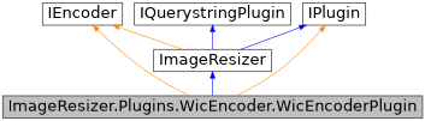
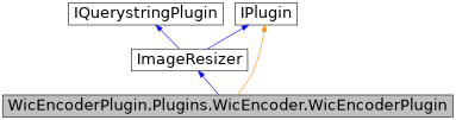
  digraph {
    node [color=black fillcolor=white fontname=Helvetica fontsize=24 shape=record style=filled]
    edge [color=blue dir=back fontname=Helvetica fontsize=24 labelfontname=Helvetica labelfontsize=24 style=solid]
-   n1 [fillcolor=grey75 fontcolor=black height=0.2 label="ImageResizer.Plugins.WicEncoder.WicEncoderPlugin" width=0.4]
+   n1 [fillcolor=grey75 fontcolor=black height=0.2 label="WicEncoderPlugin.Plugins.WicEncoder.WicEncoderPlugin" width=0.4]
    n2 [height=0.2 label=ImageResizer width=0.4]
-   n3 [height=0.2 label=IEncoder width=0.4]
    n4 [height=0.2 label=IQuerystringPlugin width=0.4]
    n5 [height=0.2 label=IPlugin width=0.4]
    n2 -> n1
-   n3 -> n1 [color=darkorange]
-   n3 -> n2 [color=darkorange]
    n4 -> n2
    n5 -> n1 [color=darkorange]
    n5 -> n2
  }
